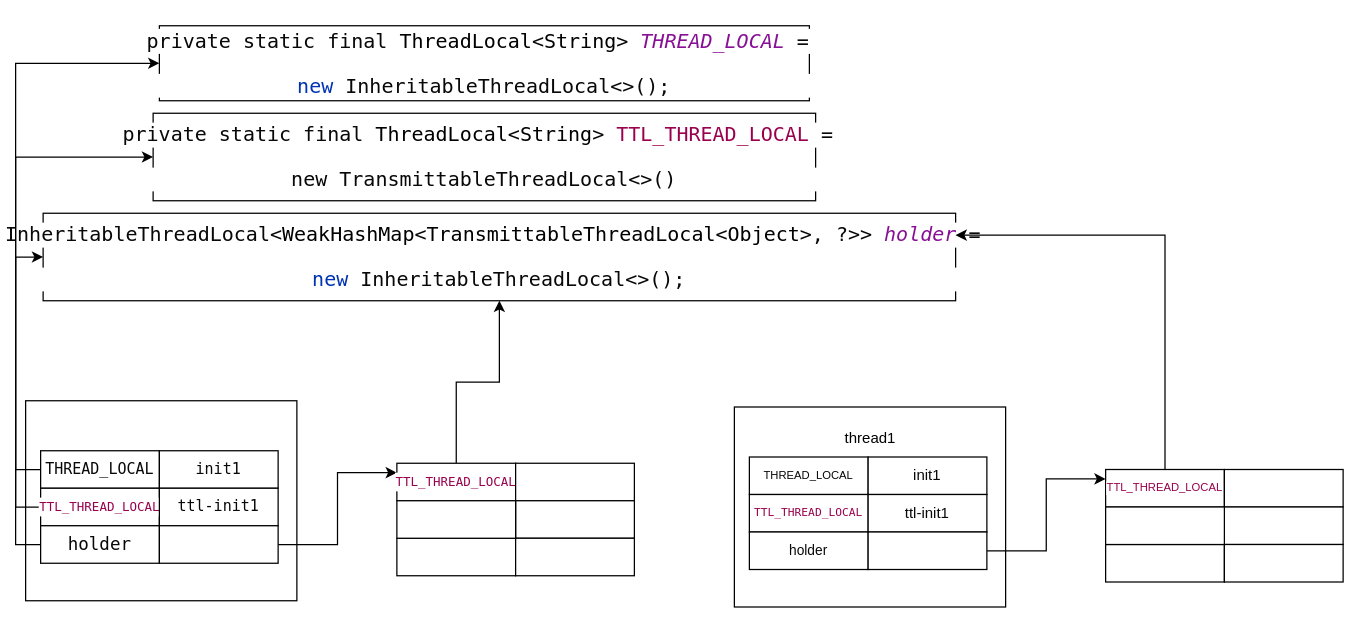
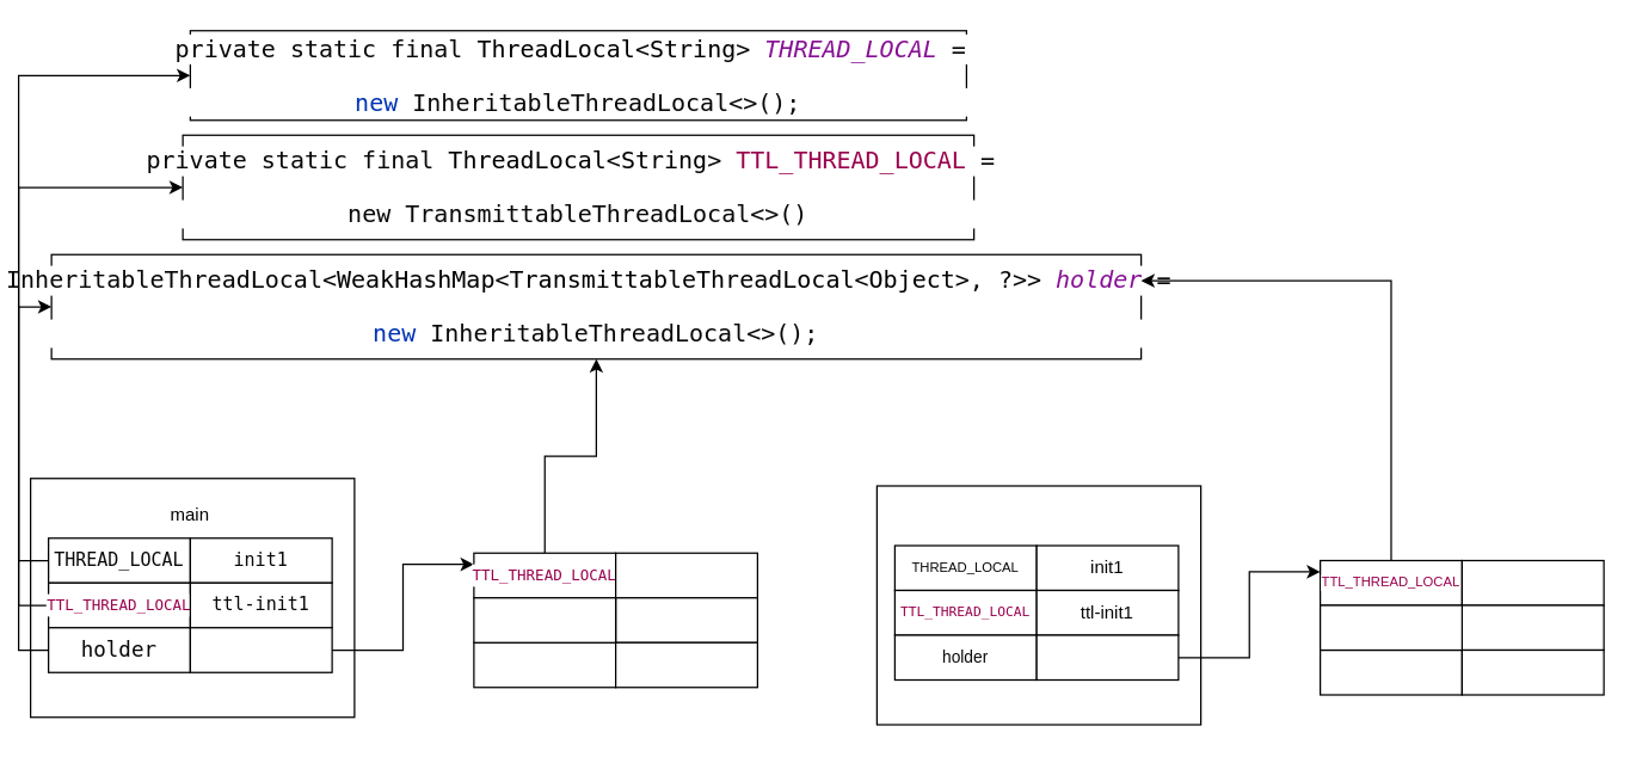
  <mxCell id="0" />
  <mxCell id="1" parent="0" />
  <mxCell id="2" value="" style="rounded=0;whiteSpace=wrap;html=1;" vertex="1" parent="1"><mxGeometry x="20" y="320" width="217" height="160" as="geometry" /></mxCell>
  <mxCell id="3" value="&lt;pre style=&quot;background-color:#ffffff;color:#080808;font-family:'JetBrains Mono',monospace;font-size:12.0pt;&quot;&gt;private static final &lt;span style=&quot;color:#000000;&quot;&gt;ThreadLocal&lt;/span&gt;&amp;lt;&lt;span style=&quot;color:#000000;&quot;&gt;String&lt;/span&gt;&amp;gt; &lt;span style=&quot;color:#871094;font-style:italic;&quot;&gt;THREAD_LOCAL &lt;/span&gt;= &lt;/pre&gt;&lt;pre style=&quot;background-color:#ffffff;color:#080808;font-family:'JetBrains Mono',monospace;font-size:12.0pt;&quot;&gt;&lt;span style=&quot;color:#0033b3;&quot;&gt;new &lt;/span&gt;InheritableThreadLocal&amp;lt;&amp;gt;();&lt;/pre&gt;" style="rounded=0;whiteSpace=wrap;html=1;" vertex="1" parent="1"><mxGeometry x="127" y="20" width="520" height="60" as="geometry" /></mxCell>
  <mxCell id="4" value="&lt;pre style=&quot;background-color: rgb(255, 255, 255); font-family: &amp;quot;JetBrains Mono&amp;quot;, monospace; font-size: 12pt;&quot;&gt;&lt;span style=&quot;color: rgb(8, 8, 8);&quot;&gt;private static final &lt;span style=&quot;color:#000000;&quot;&gt;ThreadLocal&lt;/span&gt;&amp;lt;&lt;span style=&quot;color:#000000;&quot;&gt;String&lt;/span&gt;&amp;gt; &lt;/span&gt;&lt;font color=&quot;#99004d&quot;&gt;TTL_THREAD_LOCAL&lt;/font&gt;&lt;font color=&quot;#080808&quot;&gt; = &lt;br&gt;&lt;/font&gt;&lt;/pre&gt;&lt;pre style=&quot;background-color:#ffffff;color:#080808;font-family:'JetBrains Mono',monospace;font-size:12.0pt;&quot;&gt;new TransmittableThreadLocal&amp;lt;&amp;gt;()&lt;/pre&gt;" style="rounded=0;whiteSpace=wrap;html=1;" vertex="1" parent="1"><mxGeometry x="122" y="90" width="530" height="70" as="geometry" /></mxCell>
  <mxCell id="5" value="&lt;pre style=&quot;background-color:#ffffff;color:#080808;font-family:'JetBrains Mono',monospace;font-size:12.0pt;&quot;&gt;InheritableThreadLocal&amp;lt;&lt;span style=&quot;font-size: 12pt; color: rgb(0, 0, 0);&quot;&gt;WeakHashMap&lt;/span&gt;&lt;span style=&quot;font-size: 12pt;&quot;&gt;&amp;lt;&lt;/span&gt;&lt;span style=&quot;font-size: 12pt; color: rgb(0, 0, 0);&quot;&gt;TransmittableThreadLocal&lt;/span&gt;&lt;span style=&quot;font-size: 12pt;&quot;&gt;&amp;lt;&lt;/span&gt;&lt;span style=&quot;font-size: 12pt; color: rgb(0, 0, 0);&quot;&gt;Object&lt;/span&gt;&lt;span style=&quot;font-size: 12pt;&quot;&gt;&amp;gt;, ?&amp;gt;&amp;gt; &lt;/span&gt;&lt;span style=&quot;font-size: 12pt; color: rgb(135, 16, 148); font-style: italic;&quot;&gt;holder&lt;/span&gt;&lt;span style=&quot;color:#871094;font-style:italic;&quot;&gt; &lt;/span&gt;= &lt;/pre&gt;&lt;pre style=&quot;background-color:#ffffff;color:#080808;font-family:'JetBrains Mono',monospace;font-size:12.0pt;&quot;&gt;&lt;span style=&quot;color:#0033b3;&quot;&gt;new &lt;/span&gt;InheritableThreadLocal&amp;lt;&amp;gt;();&lt;/pre&gt;" style="rounded=0;whiteSpace=wrap;html=1;" vertex="1" parent="1"><mxGeometry x="34" y="170" width="730" height="70" as="geometry" /></mxCell>
  <mxCell id="6" style="edgeStyle=orthogonalEdgeStyle;rounded=0;orthogonalLoop=1;jettySize=auto;html=1;exitX=0;exitY=0.5;exitDx=0;exitDy=0;entryX=0;entryY=0.5;entryDx=0;entryDy=0;" edge="1" parent="1" source="7" target="3"><mxGeometry relative="1" as="geometry" /></mxCell>
  <mxCell id="7" value="&lt;pre style=&quot;border-color: var(--border-color); background-color: rgb(255, 255, 255); color: rgb(8, 8, 8); font-family: &amp;quot;JetBrains Mono&amp;quot;, monospace;&quot;&gt;&lt;font style=&quot;font-size: 12px;&quot;&gt;THREAD_LOCAL&lt;/font&gt;&lt;/pre&gt;" style="rounded=0;whiteSpace=wrap;html=1;" vertex="1" parent="1"><mxGeometry x="32" y="360" width="95" height="30" as="geometry" /></mxCell>
  <mxCell id="8" value="&lt;pre style=&quot;background-color: rgb(255, 255, 255); color: rgb(8, 8, 8); font-family: &amp;quot;JetBrains Mono&amp;quot;, monospace; font-size: 12px;&quot;&gt;init1&lt;br style=&quot;font-size: 12px;&quot;&gt;&lt;/pre&gt;" style="rounded=0;whiteSpace=wrap;html=1;fontSize=12;" vertex="1" parent="1"><mxGeometry x="127" y="360" width="95" height="30" as="geometry" /></mxCell>
  <mxCell id="9" style="edgeStyle=orthogonalEdgeStyle;rounded=0;orthogonalLoop=1;jettySize=auto;html=1;exitX=0;exitY=0.5;exitDx=0;exitDy=0;entryX=0;entryY=0.5;entryDx=0;entryDy=0;" edge="1" parent="1" source="10" target="4"><mxGeometry relative="1" as="geometry" /></mxCell>
  <mxCell id="10" value="&lt;pre style=&quot;border-color: var(--border-color); background-color: rgb(255, 255, 255); font-family: &amp;quot;JetBrains Mono&amp;quot;, monospace;&quot;&gt;&lt;font style=&quot;border-color: var(--border-color); font-size: 10px;&quot; color=&quot;#99004d&quot;&gt;TTL_THREAD_LOCAL&lt;/font&gt;&lt;/pre&gt;" style="rounded=0;whiteSpace=wrap;html=1;" vertex="1" parent="1"><mxGeometry x="32" y="390" width="95" height="30" as="geometry" /></mxCell>
  <mxCell id="11" value="&lt;pre style=&quot;background-color: rgb(255, 255, 255); color: rgb(8, 8, 8); font-family: &amp;quot;JetBrains Mono&amp;quot;, monospace; font-size: 12px;&quot;&gt;ttl-init1&lt;br style=&quot;font-size: 12px;&quot;&gt;&lt;/pre&gt;" style="rounded=0;whiteSpace=wrap;html=1;fontSize=12;" vertex="1" parent="1"><mxGeometry x="127" y="390" width="95" height="30" as="geometry" /></mxCell>
  <mxCell id="12" style="edgeStyle=orthogonalEdgeStyle;rounded=0;orthogonalLoop=1;jettySize=auto;html=1;exitX=0;exitY=0.5;exitDx=0;exitDy=0;entryX=0;entryY=0.5;entryDx=0;entryDy=0;" edge="1" parent="1" source="13" target="5"><mxGeometry relative="1" as="geometry" /></mxCell>
  <mxCell id="13" value="&lt;pre style=&quot;border-color: var(--border-color); background-color: rgb(255, 255, 255); color: rgb(8, 8, 8); font-family: &amp;quot;JetBrains Mono&amp;quot;, monospace;&quot;&gt;&lt;font style=&quot;font-size: 14px;&quot;&gt;holder&lt;/font&gt;&lt;/pre&gt;" style="rounded=0;whiteSpace=wrap;html=1;" vertex="1" parent="1"><mxGeometry x="32" y="420" width="95" height="30" as="geometry" /></mxCell>
  <mxCell id="14" style="edgeStyle=orthogonalEdgeStyle;rounded=0;orthogonalLoop=1;jettySize=auto;html=1;exitX=1;exitY=0.5;exitDx=0;exitDy=0;entryX=0;entryY=0.25;entryDx=0;entryDy=0;" edge="1" parent="1" source="15" target="17"><mxGeometry relative="1" as="geometry" /></mxCell>
  <mxCell id="15" value="" style="rounded=0;whiteSpace=wrap;html=1;" vertex="1" parent="1"><mxGeometry x="127" y="420" width="95" height="30" as="geometry" /></mxCell>
  <mxCell id="16" style="edgeStyle=orthogonalEdgeStyle;rounded=0;orthogonalLoop=1;jettySize=auto;html=1;exitX=0.5;exitY=0;exitDx=0;exitDy=0;entryX=0.5;entryY=1;entryDx=0;entryDy=0;" edge="1" parent="1" source="17" target="5"><mxGeometry relative="1" as="geometry" /></mxCell>
  <mxCell id="17" value="&lt;pre style=&quot;border-color: var(--border-color); background-color: rgb(255, 255, 255); font-family: &amp;quot;JetBrains Mono&amp;quot;, monospace;&quot;&gt;&lt;font style=&quot;border-color: var(--border-color); font-size: 10px;&quot; color=&quot;#99004d&quot;&gt;TTL_THREAD_LOCAL&lt;/font&gt;&lt;/pre&gt;" style="rounded=0;whiteSpace=wrap;html=1;" vertex="1" parent="1"><mxGeometry x="317" y="370" width="95" height="30" as="geometry" /></mxCell>
  <mxCell id="18" value="" style="rounded=0;whiteSpace=wrap;html=1;" vertex="1" parent="1"><mxGeometry x="412" y="370" width="95" height="30" as="geometry" /></mxCell>
  <mxCell id="19" value="" style="rounded=0;whiteSpace=wrap;html=1;" vertex="1" parent="1"><mxGeometry x="412" y="400" width="95" height="30" as="geometry" /></mxCell>
  <mxCell id="20" value="" style="rounded=0;whiteSpace=wrap;html=1;" vertex="1" parent="1"><mxGeometry x="317" y="430" width="95" height="30" as="geometry" /></mxCell>
  <mxCell id="21" value="" style="rounded=0;whiteSpace=wrap;html=1;" vertex="1" parent="1"><mxGeometry x="412" y="430" width="95" height="30" as="geometry" /></mxCell>
  <mxCell id="22" value="" style="rounded=0;whiteSpace=wrap;html=1;" vertex="1" parent="1"><mxGeometry x="317" y="400" width="95" height="30" as="geometry" /></mxCell>
  <mxCell id="23" value="" style="rounded=0;whiteSpace=wrap;html=1;" vertex="1" parent="1"><mxGeometry x="587" y="325" width="217" height="160" as="geometry" /></mxCell>
  <mxCell id="24" value="&lt;div style=&quot;border-color: var(--border-color); background-color: rgb(255, 255, 255); color: rgb(8, 8, 8); font-size: 9px;&quot;&gt;&lt;font style=&quot;font-size: 9px;&quot;&gt;THREAD_LOCAL&lt;/font&gt;&lt;/div&gt;" style="rounded=0;whiteSpace=wrap;html=1;fontSize=9;fontFamily=Helvetica;fontStyle=0" vertex="1" parent="1"><mxGeometry x="599" y="365" width="95" height="30" as="geometry" /></mxCell>
  <mxCell id="25" value="&lt;div style=&quot;border-color: var(--border-color); background-color: rgb(255, 255, 255); color: rgb(8, 8, 8); font-size: 12px;&quot;&gt;init1&lt;/div&gt;" style="rounded=0;whiteSpace=wrap;html=1;fontSize=12;fontFamily=Helvetica;fontStyle=0" vertex="1" parent="1"><mxGeometry x="694" y="365" width="95" height="30" as="geometry" /></mxCell>
  <mxCell id="26" value="&lt;pre style=&quot;border-color: var(--border-color); background-color: rgb(255, 255, 255); font-family: &amp;quot;JetBrains Mono&amp;quot;, monospace; font-size: 9px;&quot;&gt;&lt;font style=&quot;border-color: var(--border-color); font-size: 9px;&quot; color=&quot;#99004d&quot;&gt;TTL_THREAD_LOCAL&lt;/font&gt;&lt;/pre&gt;" style="rounded=0;whiteSpace=wrap;html=1;fontStyle=0;fontSize=9;" vertex="1" parent="1"><mxGeometry x="599" y="395" width="95" height="30" as="geometry" /></mxCell>
  <mxCell id="27" value="&lt;div style=&quot;border-color: var(--border-color); background-color: rgb(255, 255, 255); color: rgb(8, 8, 8); font-size: 12px;&quot;&gt;ttl-init1&lt;/div&gt;" style="rounded=0;whiteSpace=wrap;html=1;fontSize=12;fontFamily=Helvetica;fontStyle=0" vertex="1" parent="1"><mxGeometry x="694" y="395" width="95" height="30" as="geometry" /></mxCell>
  <mxCell id="28" value="&lt;div style=&quot;border-color: var(--border-color); background-color: rgb(255, 255, 255); color: rgb(8, 8, 8); font-size: 11px;&quot;&gt;&lt;font style=&quot;font-size: 11px;&quot;&gt;holder&lt;/font&gt;&lt;/div&gt;" style="rounded=0;whiteSpace=wrap;html=1;fontSize=11;fontFamily=Helvetica;fontStyle=0" vertex="1" parent="1"><mxGeometry x="599" y="425" width="95" height="30" as="geometry" /></mxCell>
  <mxCell id="29" style="edgeStyle=orthogonalEdgeStyle;rounded=0;orthogonalLoop=1;jettySize=auto;html=1;exitX=1;exitY=0.5;exitDx=0;exitDy=0;entryX=0;entryY=0.25;entryDx=0;entryDy=0;fontStyle=0" edge="1" source="30" target="32" parent="1"><mxGeometry relative="1" as="geometry" /></mxCell>
  <mxCell id="30" value="" style="rounded=0;whiteSpace=wrap;html=1;fontStyle=0" vertex="1" parent="1"><mxGeometry x="694" y="425" width="95" height="30" as="geometry" /></mxCell>
  <mxCell id="31" style="edgeStyle=orthogonalEdgeStyle;rounded=0;orthogonalLoop=1;jettySize=auto;html=1;exitX=0.5;exitY=0;exitDx=0;exitDy=0;entryX=1;entryY=0.25;entryDx=0;entryDy=0;" edge="1" parent="1" source="32" target="5"><mxGeometry relative="1" as="geometry" /></mxCell>
  <mxCell id="32" value="&lt;div style=&quot;border-color: var(--border-color); background-color: rgb(255, 255, 255); font-size: 9px;&quot;&gt;&lt;font style=&quot;border-color: var(--border-color); font-size: 9px;&quot; color=&quot;#99004d&quot;&gt;TTL_THREAD_LOCAL&lt;/font&gt;&lt;/div&gt;" style="rounded=0;whiteSpace=wrap;html=1;fontSize=9;fontFamily=Helvetica;fontStyle=0" vertex="1" parent="1"><mxGeometry x="884" y="375" width="95" height="30" as="geometry" /></mxCell>
  <mxCell id="33" value="" style="rounded=0;whiteSpace=wrap;html=1;fontStyle=0" vertex="1" parent="1"><mxGeometry x="979" y="375" width="95" height="30" as="geometry" /></mxCell>
  <mxCell id="34" value="" style="rounded=0;whiteSpace=wrap;html=1;fontStyle=0" vertex="1" parent="1"><mxGeometry x="979" y="405" width="95" height="30" as="geometry" /></mxCell>
  <mxCell id="35" value="" style="rounded=0;whiteSpace=wrap;html=1;fontStyle=0" vertex="1" parent="1"><mxGeometry x="884" y="435" width="95" height="30" as="geometry" /></mxCell>
  <mxCell id="36" value="" style="rounded=0;whiteSpace=wrap;html=1;fontStyle=0" vertex="1" parent="1"><mxGeometry x="979" y="435" width="95" height="30" as="geometry" /></mxCell>
  <mxCell id="37" value="" style="rounded=0;whiteSpace=wrap;html=1;fontStyle=0" vertex="1" parent="1"><mxGeometry x="884" y="405" width="95" height="30" as="geometry" /></mxCell>
- <mxCell id="39" value="thread1" style="text;html=1;strokeColor=none;fillColor=none;align=center;verticalAlign=middle;whiteSpace=wrap;rounded=0;" vertex="1" parent="1"><mxGeometry x="665.5" y="335" width="60" height="30" as="geometry" /></mxCell>
+ <mxCell id="38" value="main" style="text;html=1;strokeColor=none;fillColor=none;align=center;verticalAlign=middle;whiteSpace=wrap;rounded=0;" vertex="1" parent="1"><mxGeometry x="97" y="330" width="60" height="30" as="geometry" /></mxCell>
